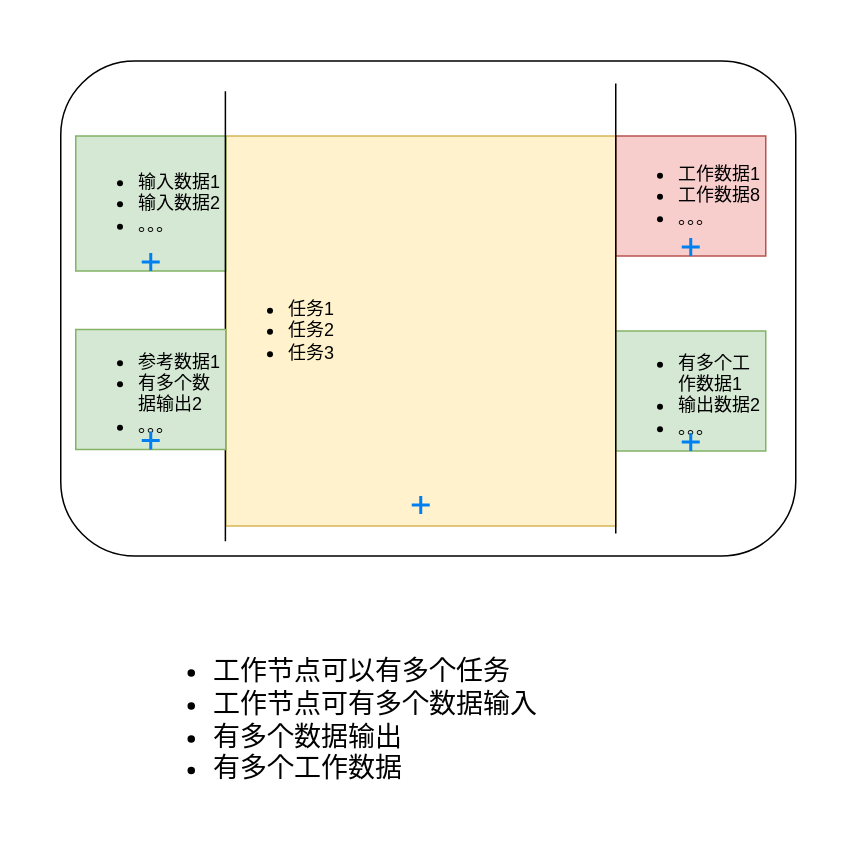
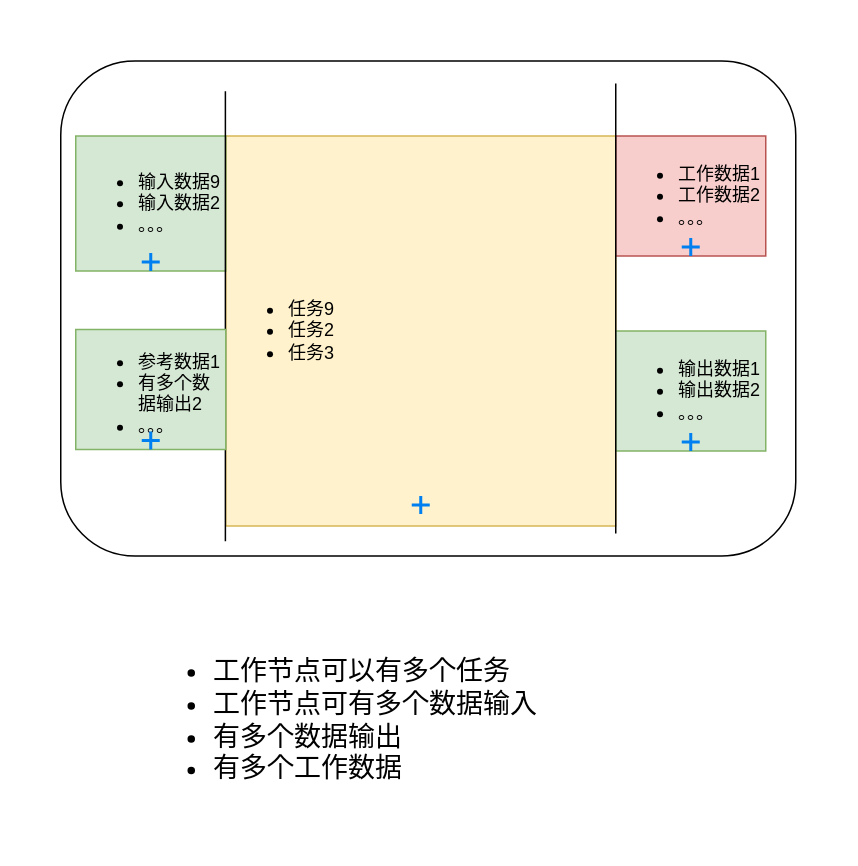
  <mxCell id="0" />
  <mxCell id="1" parent="0" />
  <mxCell id="2" value="" style="group" parent="1" vertex="1" connectable="0"><mxGeometry x="20" y="20" width="530" height="370" as="geometry" /></mxCell>
  <mxCell id="3" value="" style="rounded=1;whiteSpace=wrap;html=1;sketch=0;" parent="2" vertex="1"><mxGeometry x="20" y="20" width="490" height="330" as="geometry" /></mxCell>
- <mxCell id="4" value="&lt;ul&gt;&lt;li&gt;任务1&lt;/li&gt;&lt;li&gt;任务2&lt;/li&gt;&lt;li&gt;任务3&lt;/li&gt;&lt;/ul&gt;" style="text;strokeColor=#d6b656;fillColor=#fff2cc;html=1;whiteSpace=wrap;verticalAlign=middle;overflow=hidden;rounded=0;sketch=0;" parent="2" vertex="1"><mxGeometry x="130" y="70" width="260" height="260" as="geometry" /></mxCell>
- <mxCell id="5" value="&lt;ul&gt;&lt;li&gt;输入数据1&lt;/li&gt;&lt;li&gt;输入数据2&lt;/li&gt;&lt;li&gt;。。。&lt;/li&gt;&lt;/ul&gt;" style="text;strokeColor=#82b366;fillColor=#d5e8d4;html=1;whiteSpace=wrap;verticalAlign=middle;overflow=hidden;rounded=0;sketch=0;" parent="2" vertex="1"><mxGeometry x="30" y="70" width="100" height="90" as="geometry" /></mxCell>
- <mxCell id="6" value="&lt;ul&gt;&lt;li&gt;工作数据1&lt;/li&gt;&lt;li&gt;工作数据8&lt;/li&gt;&lt;li&gt;。。。&lt;/li&gt;&lt;/ul&gt;" style="text;strokeColor=#b85450;fillColor=#f8cecc;html=1;whiteSpace=wrap;verticalAlign=middle;overflow=hidden;rounded=0;sketch=0;" parent="2" vertex="1"><mxGeometry x="390" y="70" width="100" height="80" as="geometry" /></mxCell>
- <mxCell id="7" value="&lt;ul&gt;&lt;li&gt;有多个工作数据1&lt;/li&gt;&lt;li&gt;输出数据2&lt;/li&gt;&lt;li&gt;。。。&lt;/li&gt;&lt;/ul&gt;" style="text;strokeColor=#82b366;fillColor=#d5e8d4;html=1;whiteSpace=wrap;verticalAlign=middle;overflow=hidden;rounded=0;sketch=0;" parent="2" vertex="1"><mxGeometry x="390" y="200" width="100" height="80" as="geometry" /></mxCell>
+ <mxCell id="4" value="&lt;ul&gt;&lt;li&gt;任务9&lt;/li&gt;&lt;li&gt;任务2&lt;/li&gt;&lt;li&gt;任务3&lt;/li&gt;&lt;/ul&gt;" style="text;strokeColor=#d6b656;fillColor=#fff2cc;html=1;whiteSpace=wrap;verticalAlign=middle;overflow=hidden;rounded=0;sketch=0;" parent="2" vertex="1"><mxGeometry x="130" y="70" width="260" height="260" as="geometry" /></mxCell>
+ <mxCell id="5" value="&lt;ul&gt;&lt;li&gt;输入数据9&lt;/li&gt;&lt;li&gt;输入数据2&lt;/li&gt;&lt;li&gt;。。。&lt;/li&gt;&lt;/ul&gt;" style="text;strokeColor=#82b366;fillColor=#d5e8d4;html=1;whiteSpace=wrap;verticalAlign=middle;overflow=hidden;rounded=0;sketch=0;" parent="2" vertex="1"><mxGeometry x="30" y="70" width="100" height="90" as="geometry" /></mxCell>
+ <mxCell id="6" value="&lt;ul&gt;&lt;li&gt;工作数据1&lt;/li&gt;&lt;li&gt;工作数据2&lt;/li&gt;&lt;li&gt;。。。&lt;/li&gt;&lt;/ul&gt;" style="text;strokeColor=#b85450;fillColor=#f8cecc;html=1;whiteSpace=wrap;verticalAlign=middle;overflow=hidden;rounded=0;sketch=0;" parent="2" vertex="1"><mxGeometry x="390" y="70" width="100" height="80" as="geometry" /></mxCell>
+ <mxCell id="7" value="&lt;ul&gt;&lt;li&gt;输出数据1&lt;/li&gt;&lt;li&gt;输出数据2&lt;/li&gt;&lt;li&gt;。。。&lt;/li&gt;&lt;/ul&gt;" style="text;strokeColor=#82b366;fillColor=#d5e8d4;html=1;whiteSpace=wrap;verticalAlign=middle;overflow=hidden;rounded=0;sketch=0;" parent="2" vertex="1"><mxGeometry x="390" y="200" width="100" height="80" as="geometry" /></mxCell>
  <mxCell id="8" value="" style="endArrow=none;html=1;entryX=0.224;entryY=0.061;entryDx=0;entryDy=0;entryPerimeter=0;exitX=0.224;exitY=0.97;exitDx=0;exitDy=0;exitPerimeter=0;" parent="2" source="3" target="3" edge="1"><mxGeometry width="50" height="50" relative="1" as="geometry"><mxPoint x="240" y="350" as="sourcePoint" /><mxPoint x="290" y="300" as="targetPoint" /></mxGeometry></mxCell>
  <mxCell id="9" value="" style="endArrow=none;html=1;entryX=0.224;entryY=0.061;entryDx=0;entryDy=0;entryPerimeter=0;exitX=0.224;exitY=0.97;exitDx=0;exitDy=0;exitPerimeter=0;" parent="2" edge="1"><mxGeometry width="50" height="50" relative="1" as="geometry"><mxPoint x="390" y="334.98" as="sourcePoint" /><mxPoint x="390" y="35.01" as="targetPoint" /></mxGeometry></mxCell>
  <mxCell id="10" value="&lt;ul&gt;&lt;li&gt;参考数据1&lt;/li&gt;&lt;li&gt;有多个数据输出2&lt;/li&gt;&lt;li&gt;。。。&lt;/li&gt;&lt;/ul&gt;" style="text;strokeColor=#82b366;fillColor=#d5e8d4;html=1;whiteSpace=wrap;verticalAlign=middle;overflow=hidden;rounded=0;sketch=0;" parent="2" vertex="1"><mxGeometry x="30" y="199" width="100" height="80" as="geometry" /></mxCell>
  <mxCell id="11" value="" style="html=1;verticalLabelPosition=bottom;labelBackgroundColor=#ffffff;verticalAlign=top;shadow=0;dashed=0;strokeWidth=2;shape=mxgraph.ios7.misc.flagged;strokeColor=#0080f0;" vertex="1" parent="2"><mxGeometry x="254" y="310" width="12" height="12" as="geometry" /></mxCell>
  <mxCell id="12" value="" style="html=1;verticalLabelPosition=bottom;labelBackgroundColor=#ffffff;verticalAlign=top;shadow=0;dashed=0;strokeWidth=2;shape=mxgraph.ios7.misc.flagged;strokeColor=#0080f0;" vertex="1" parent="2"><mxGeometry x="74" y="267" width="12" height="12" as="geometry" /></mxCell>
  <mxCell id="13" value="" style="html=1;verticalLabelPosition=bottom;labelBackgroundColor=#ffffff;verticalAlign=top;shadow=0;dashed=0;strokeWidth=2;shape=mxgraph.ios7.misc.flagged;strokeColor=#0080f0;" vertex="1" parent="2"><mxGeometry x="74" y="148" width="12" height="12" as="geometry" /></mxCell>
  <mxCell id="14" value="" style="html=1;verticalLabelPosition=bottom;labelBackgroundColor=#ffffff;verticalAlign=top;shadow=0;dashed=0;strokeWidth=2;shape=mxgraph.ios7.misc.flagged;strokeColor=#0080f0;" vertex="1" parent="2"><mxGeometry x="434" y="268" width="12" height="12" as="geometry" /></mxCell>
  <mxCell id="15" value="" style="html=1;verticalLabelPosition=bottom;labelBackgroundColor=#ffffff;verticalAlign=top;shadow=0;dashed=0;strokeWidth=2;shape=mxgraph.ios7.misc.flagged;strokeColor=#0080f0;" vertex="1" parent="2"><mxGeometry x="434" y="138" width="12" height="12" as="geometry" /></mxCell>
  <mxCell id="16" value="&lt;ul style=&quot;font-size: 18px&quot;&gt;&lt;li style=&quot;font-size: 18px&quot;&gt;工作节点可以有多个任务&lt;/li&gt;&lt;li style=&quot;font-size: 18px&quot;&gt;工作节点可有多个数据输入&lt;/li&gt;&lt;li style=&quot;font-size: 18px&quot;&gt;有多个数据输出&lt;/li&gt;&lt;li style=&quot;font-size: 18px&quot;&gt;有多个工作数据&lt;/li&gt;&lt;/ul&gt;" style="text;strokeColor=none;fillColor=none;html=1;whiteSpace=wrap;verticalAlign=middle;overflow=hidden;rounded=0;sketch=0;fontSize=18;" parent="1" vertex="1"><mxGeometry x="100" y="405" width="370" height="150" as="geometry" /></mxCell>
